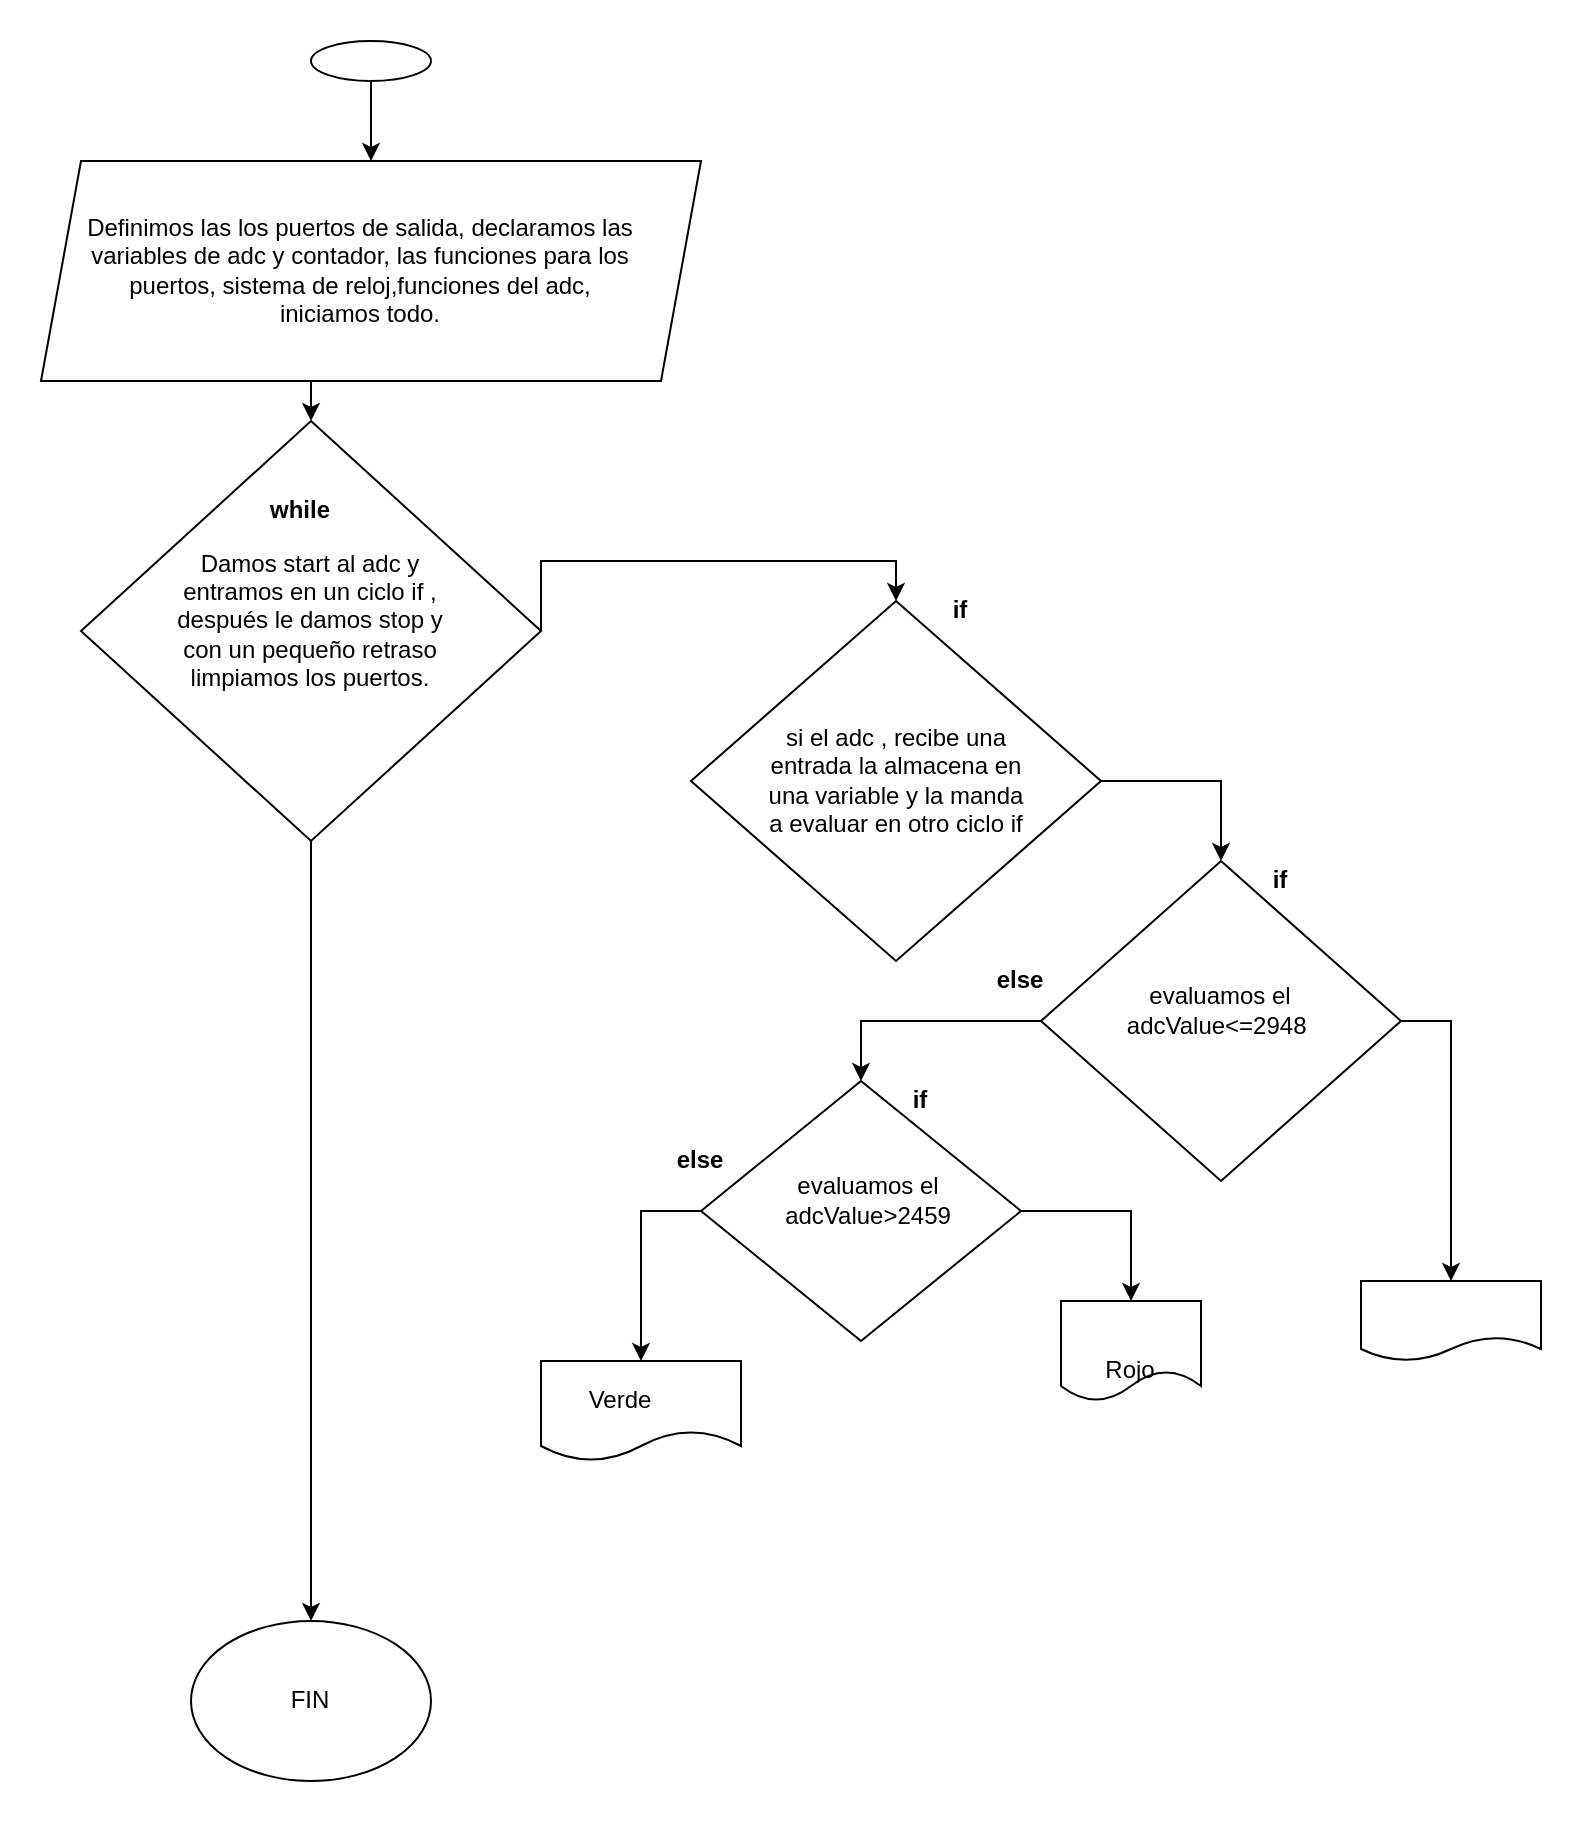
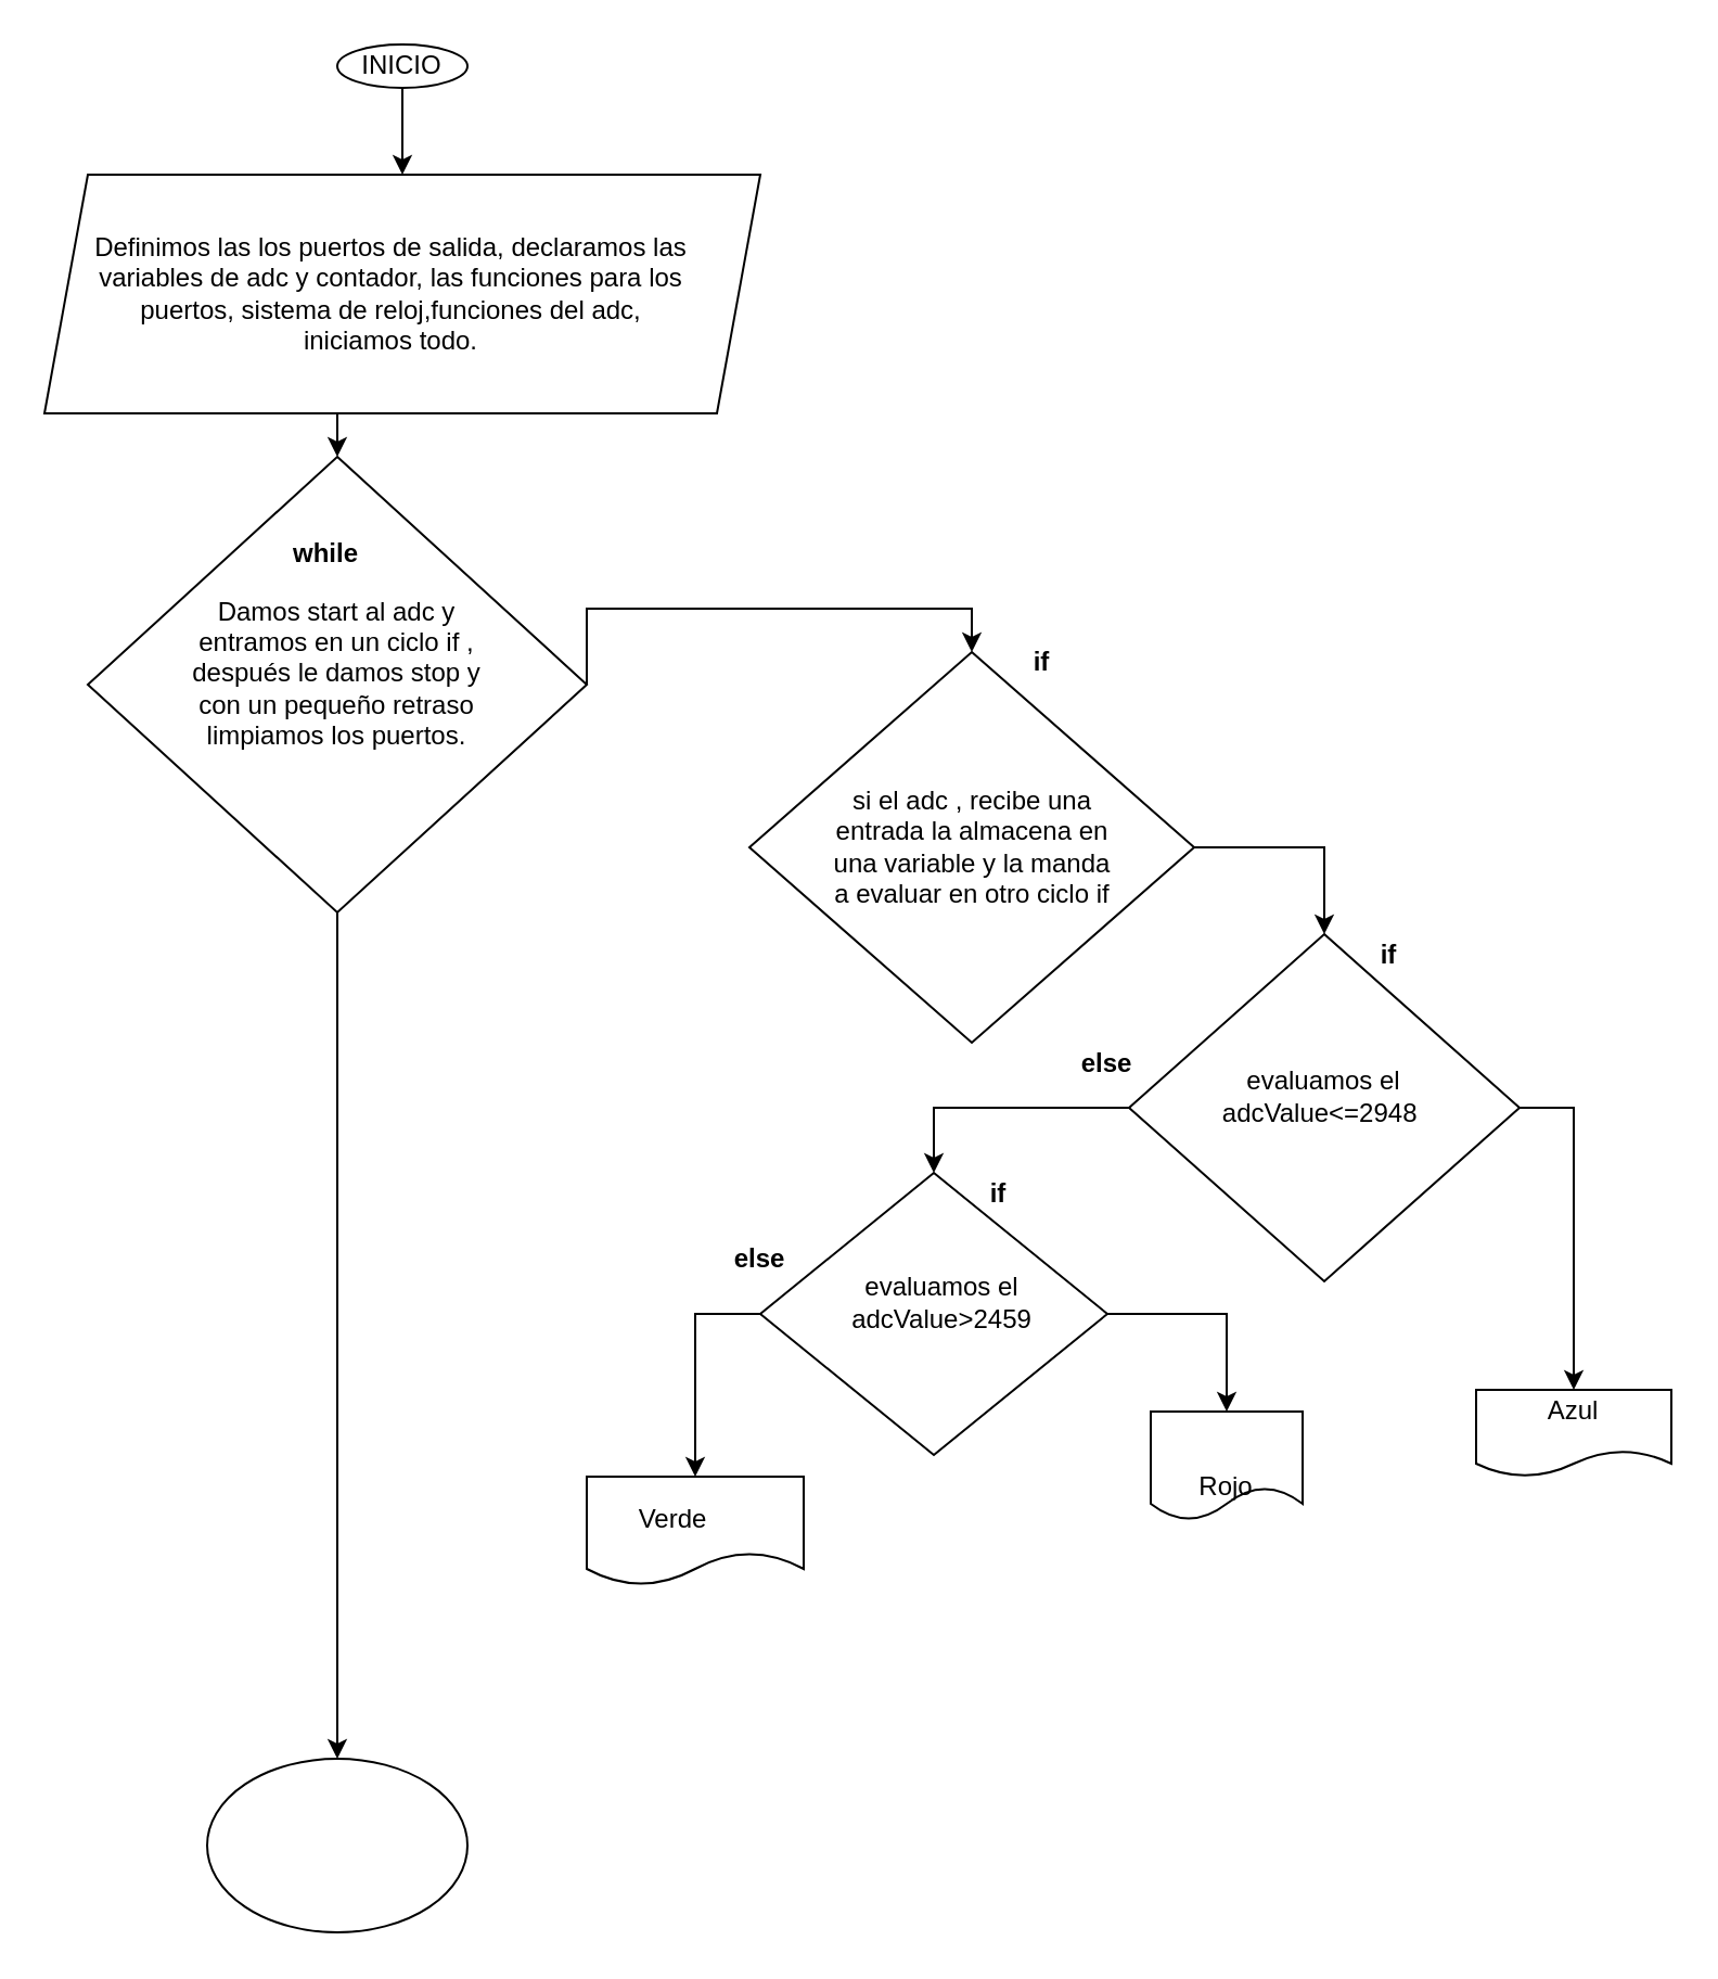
  <mxCell id="0" />
  <mxCell id="1" parent="0" />
  <mxCell id="2" style="edgeStyle=orthogonalEdgeStyle;rounded=0;orthogonalLoop=1;jettySize=auto;html=1;exitX=0.5;exitY=1;exitDx=0;exitDy=0;entryX=0.5;entryY=0;entryDx=0;entryDy=0;" edge="1" parent="1" source="3" target="5"><mxGeometry relative="1" as="geometry"><Array as="points"><mxPoint x="185" y="60" /></Array></mxGeometry></mxCell>
  <mxCell id="3" value="" style="ellipse;whiteSpace=wrap;html=1;" vertex="1" parent="1"><mxGeometry x="155" y="20" width="60" height="20" as="geometry" /></mxCell>
  <mxCell id="4" style="edgeStyle=orthogonalEdgeStyle;rounded=0;orthogonalLoop=1;jettySize=auto;html=1;exitX=0.5;exitY=1;exitDx=0;exitDy=0;entryX=0.5;entryY=0;entryDx=0;entryDy=0;" edge="1" parent="1" source="5" target="8"><mxGeometry relative="1" as="geometry" /></mxCell>
  <mxCell id="5" value="" style="shape=parallelogram;perimeter=parallelogramPerimeter;whiteSpace=wrap;html=1;fixedSize=1;" vertex="1" parent="1"><mxGeometry x="20" y="80" width="330" height="110" as="geometry" /></mxCell>
  <mxCell id="6" style="edgeStyle=orthogonalEdgeStyle;rounded=0;orthogonalLoop=1;jettySize=auto;html=1;exitX=1;exitY=0.5;exitDx=0;exitDy=0;entryX=0.5;entryY=0;entryDx=0;entryDy=0;" edge="1" parent="1" source="8" target="10"><mxGeometry relative="1" as="geometry"><Array as="points"><mxPoint x="270" y="280" /><mxPoint x="448" y="280" /></Array></mxGeometry></mxCell>
  <mxCell id="7" style="edgeStyle=orthogonalEdgeStyle;rounded=0;orthogonalLoop=1;jettySize=auto;html=1;exitX=0.5;exitY=1;exitDx=0;exitDy=0;" edge="1" parent="1" source="8" target="20"><mxGeometry relative="1" as="geometry"><mxPoint x="240" y="780" as="targetPoint" /></mxGeometry></mxCell>
  <mxCell id="8" value="" style="rhombus;whiteSpace=wrap;html=1;" vertex="1" parent="1"><mxGeometry x="40" y="210" width="230" height="210" as="geometry" /></mxCell>
  <mxCell id="9" style="edgeStyle=orthogonalEdgeStyle;rounded=0;orthogonalLoop=1;jettySize=auto;html=1;exitX=1;exitY=0.5;exitDx=0;exitDy=0;entryX=0.5;entryY=0;entryDx=0;entryDy=0;" edge="1" parent="1" source="10" target="13"><mxGeometry relative="1" as="geometry" /></mxCell>
  <mxCell id="10" value="" style="rhombus;whiteSpace=wrap;html=1;" vertex="1" parent="1"><mxGeometry x="345" y="300" width="205" height="180" as="geometry" /></mxCell>
  <mxCell id="11" style="edgeStyle=orthogonalEdgeStyle;rounded=0;orthogonalLoop=1;jettySize=auto;html=1;exitX=0;exitY=0.5;exitDx=0;exitDy=0;entryX=0.5;entryY=0;entryDx=0;entryDy=0;" edge="1" parent="1" source="13" target="16"><mxGeometry relative="1" as="geometry" /></mxCell>
  <mxCell id="12" style="edgeStyle=orthogonalEdgeStyle;rounded=0;orthogonalLoop=1;jettySize=auto;html=1;exitX=1;exitY=0.5;exitDx=0;exitDy=0;entryX=0.5;entryY=0;entryDx=0;entryDy=0;" edge="1" parent="1" source="13" target="17"><mxGeometry relative="1" as="geometry" /></mxCell>
  <mxCell id="13" value="" style="rhombus;whiteSpace=wrap;html=1;" vertex="1" parent="1"><mxGeometry x="520" y="430" width="180" height="160" as="geometry" /></mxCell>
  <mxCell id="14" style="edgeStyle=orthogonalEdgeStyle;rounded=0;orthogonalLoop=1;jettySize=auto;html=1;exitX=1;exitY=0.5;exitDx=0;exitDy=0;entryX=0.5;entryY=0;entryDx=0;entryDy=0;" edge="1" parent="1" source="16" target="19"><mxGeometry relative="1" as="geometry" /></mxCell>
  <mxCell id="15" style="edgeStyle=orthogonalEdgeStyle;rounded=0;orthogonalLoop=1;jettySize=auto;html=1;exitX=0;exitY=0.5;exitDx=0;exitDy=0;entryX=0.5;entryY=0;entryDx=0;entryDy=0;" edge="1" parent="1" source="16" target="18"><mxGeometry relative="1" as="geometry" /></mxCell>
  <mxCell id="16" value="" style="rhombus;whiteSpace=wrap;html=1;" vertex="1" parent="1"><mxGeometry x="350" y="540" width="160" height="130" as="geometry" /></mxCell>
  <mxCell id="17" value="" style="shape=document;whiteSpace=wrap;html=1;boundedLbl=1;" vertex="1" parent="1"><mxGeometry x="680" y="640" width="90" height="40" as="geometry" /></mxCell>
  <mxCell id="18" value="" style="shape=document;whiteSpace=wrap;html=1;boundedLbl=1;" vertex="1" parent="1"><mxGeometry x="270" y="680" width="100" height="50" as="geometry" /></mxCell>
  <mxCell id="19" value="" style="shape=document;whiteSpace=wrap;html=1;boundedLbl=1;" vertex="1" parent="1"><mxGeometry x="530" y="650" width="70" height="50" as="geometry" /></mxCell>
  <mxCell id="20" value="" style="ellipse;whiteSpace=wrap;html=1;" vertex="1" parent="1"><mxGeometry x="95" y="810" width="120" height="80" as="geometry" /></mxCell>
+ <mxCell id="21" value="INICIO" style="text;html=1;strokeColor=none;fillColor=none;align=center;verticalAlign=middle;whiteSpace=wrap;rounded=0;" vertex="1" parent="1"><mxGeometry x="165" y="20" width="40" height="20" as="geometry" /></mxCell>
  <mxCell id="22" value="Definimos las los puertos de salida, declaramos las variables de adc y contador, las funciones para los puertos, sistema de reloj,funciones del adc, iniciamos todo." style="text;html=1;strokeColor=none;fillColor=none;align=center;verticalAlign=middle;whiteSpace=wrap;rounded=0;" vertex="1" parent="1"><mxGeometry x="40" y="90" width="280" height="90" as="geometry" /></mxCell>
  <mxCell id="23" value="Damos start al adc y entramos en un ciclo if , después le damos stop y con un pequeño retraso limpiamos los puertos." style="text;html=1;strokeColor=none;fillColor=none;align=center;verticalAlign=middle;whiteSpace=wrap;rounded=0;" vertex="1" parent="1"><mxGeometry x="80" y="220" width="150" height="180" as="geometry" /></mxCell>
  <mxCell id="24" value="si el adc , recibe una entrada la almacena en una variable y la manda a evaluar en otro ciclo if" style="text;html=1;strokeColor=none;fillColor=none;align=center;verticalAlign=middle;whiteSpace=wrap;rounded=0;" vertex="1" parent="1"><mxGeometry x="382.5" y="350" width="130" height="80" as="geometry" /></mxCell>
  <mxCell id="25" value="evaluamos el adcValue&amp;lt;=2948&amp;nbsp;" style="text;html=1;strokeColor=none;fillColor=none;align=center;verticalAlign=middle;whiteSpace=wrap;rounded=0;" vertex="1" parent="1"><mxGeometry x="530" y="460" width="160" height="90" as="geometry" /></mxCell>
+ <mxCell id="26" value="Azul" style="text;html=1;strokeColor=none;fillColor=none;align=center;verticalAlign=middle;whiteSpace=wrap;rounded=0;" vertex="1" parent="1"><mxGeometry x="705" y="640" width="40" height="20" as="geometry" /></mxCell>
  <mxCell id="27" value="Rojo" style="text;html=1;strokeColor=none;fillColor=none;align=center;verticalAlign=middle;whiteSpace=wrap;rounded=0;" vertex="1" parent="1"><mxGeometry x="545" y="675" width="40" height="20" as="geometry" /></mxCell>
  <mxCell id="28" value="Verde" style="text;html=1;strokeColor=none;fillColor=none;align=center;verticalAlign=middle;whiteSpace=wrap;rounded=0;" vertex="1" parent="1"><mxGeometry x="290" y="690" width="40" height="20" as="geometry" /></mxCell>
  <mxCell id="29" value="evaluamos el adcValue&amp;gt;2459&lt;br&gt;" style="text;html=1;strokeColor=none;fillColor=none;align=center;verticalAlign=middle;whiteSpace=wrap;rounded=0;" vertex="1" parent="1"><mxGeometry x="364" y="550" width="140" height="100" as="geometry" /></mxCell>
- <mxCell id="30" value="FIN" style="text;html=1;strokeColor=none;fillColor=none;align=center;verticalAlign=middle;whiteSpace=wrap;rounded=0;" vertex="1" parent="1"><mxGeometry x="135" y="840" width="40" height="20" as="geometry" /></mxCell>
  <mxCell id="31" value="if" style="text;html=1;strokeColor=none;fillColor=none;align=center;verticalAlign=middle;whiteSpace=wrap;rounded=0;fontStyle=1" vertex="1" parent="1"><mxGeometry x="460" y="290" width="40" height="30" as="geometry" /></mxCell>
  <mxCell id="32" value="&lt;b&gt;while&lt;/b&gt;" style="text;html=1;strokeColor=none;fillColor=none;align=center;verticalAlign=middle;whiteSpace=wrap;rounded=0;" vertex="1" parent="1"><mxGeometry x="130" y="245" width="40" height="20" as="geometry" /></mxCell>
  <mxCell id="33" value="&lt;b&gt;if&lt;/b&gt;" style="text;html=1;strokeColor=none;fillColor=none;align=center;verticalAlign=middle;whiteSpace=wrap;rounded=0;" vertex="1" parent="1"><mxGeometry x="620" y="430" width="40" height="20" as="geometry" /></mxCell>
  <mxCell id="34" value="&lt;b&gt;else&lt;/b&gt;" style="text;html=1;strokeColor=none;fillColor=none;align=center;verticalAlign=middle;whiteSpace=wrap;rounded=0;" vertex="1" parent="1"><mxGeometry x="490" y="480" width="40" height="20" as="geometry" /></mxCell>
  <mxCell id="35" value="&lt;b&gt;if&lt;/b&gt;" style="text;html=1;strokeColor=none;fillColor=none;align=center;verticalAlign=middle;whiteSpace=wrap;rounded=0;" vertex="1" parent="1"><mxGeometry x="440" y="540" width="40" height="20" as="geometry" /></mxCell>
  <mxCell id="36" value="&lt;b&gt;else&lt;/b&gt;" style="text;html=1;strokeColor=none;fillColor=none;align=center;verticalAlign=middle;whiteSpace=wrap;rounded=0;" vertex="1" parent="1"><mxGeometry x="330" y="570" width="40" height="20" as="geometry" /></mxCell>
